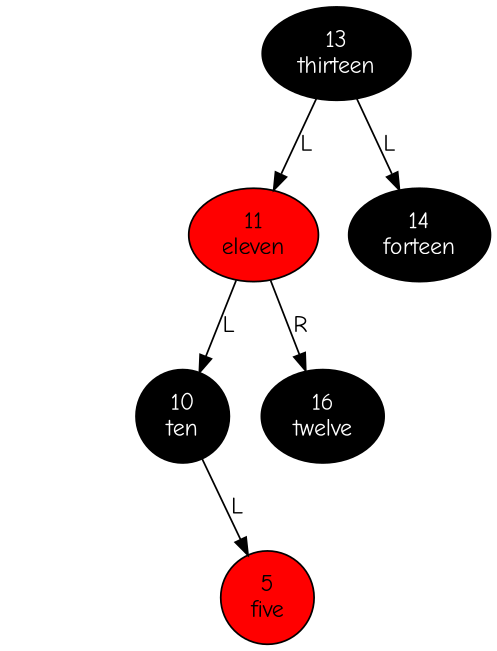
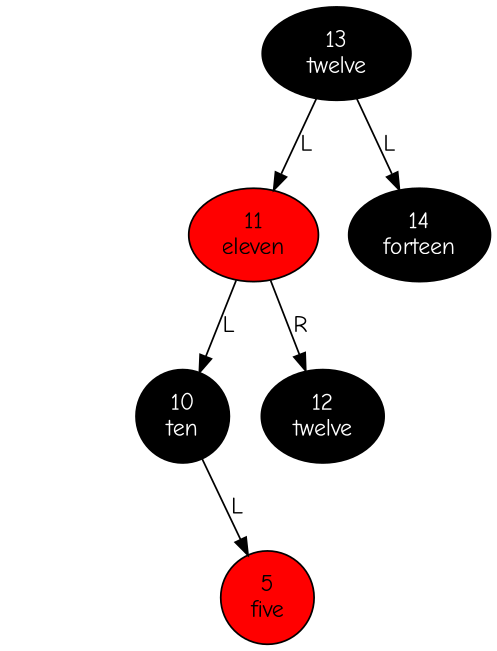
  digraph {
    fontname="Comic Neue"
    node [fillcolor=black fontcolor=white fontname="Comic Neue" style=filled]
    edge [fontname="Comic Neue" taildir=sw]
-   n1 [label="13\nthirteen"]
+   n1 [label="13\ntwelve"]
    n2 [fillcolor=red fontcolor=black label="11\neleven"]
    n3 [label="14\nforteen"]
    n4 [label="10\nten"]
-   n5 [label="16\ntwelve"]
+   n5 [label="12\ntwelve"]
    node_10_R [style=invis fillcolor="" fontcolor=""]
    n7 [fillcolor=red fontcolor=black label="5\nfive"]
    n1 -> n2 [label=L]
    n1 -> n3 [label=L taildir=se]
    n2 -> n4 [label=L]
    n2 -> n5 [label=R taildir=se]
    n4 -> node_10_R [style=invis taildir=""]
    n4 -> n7 [label=L]
  }
